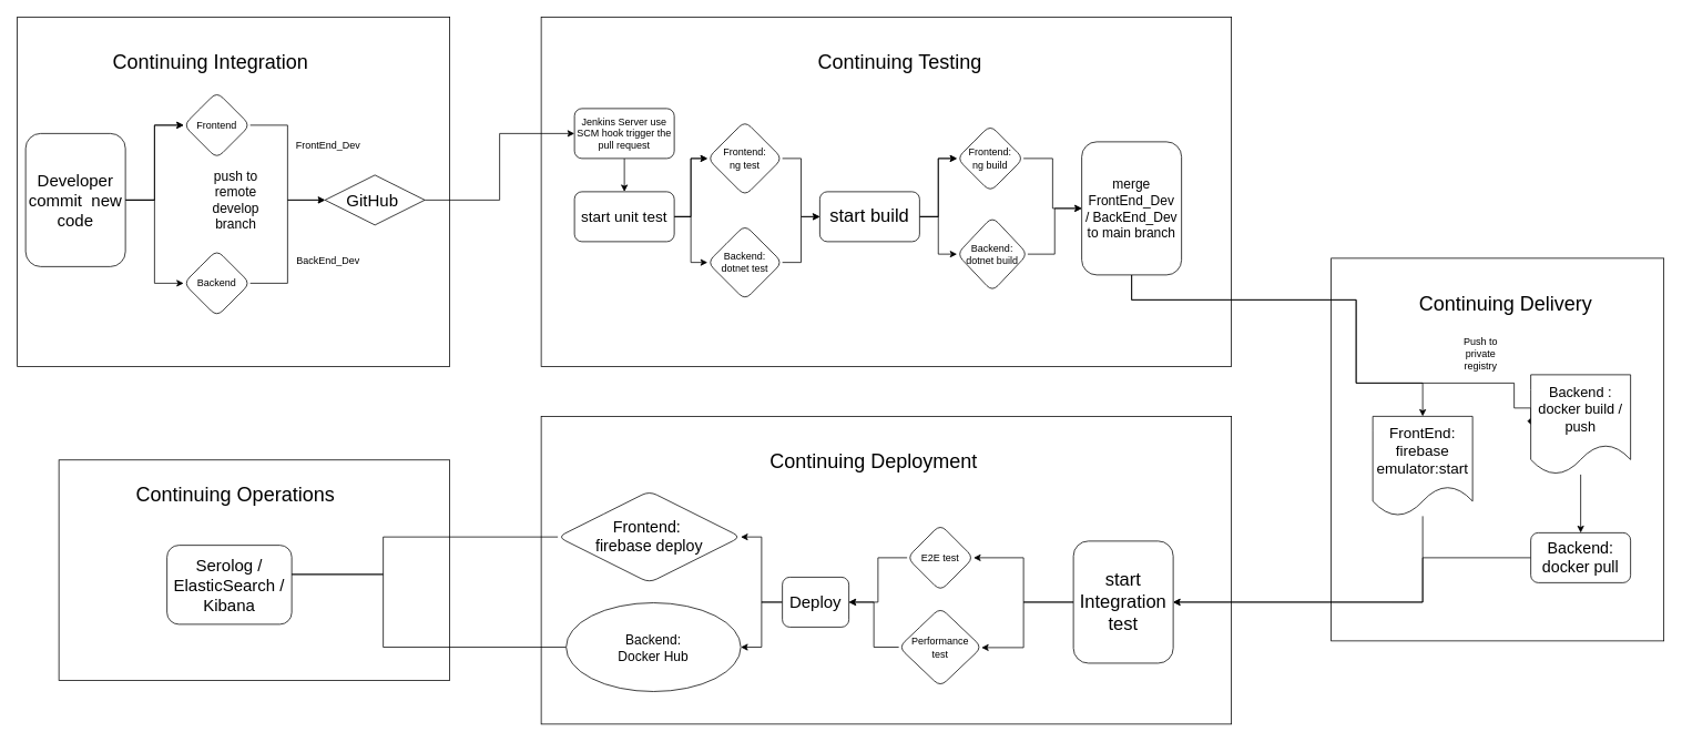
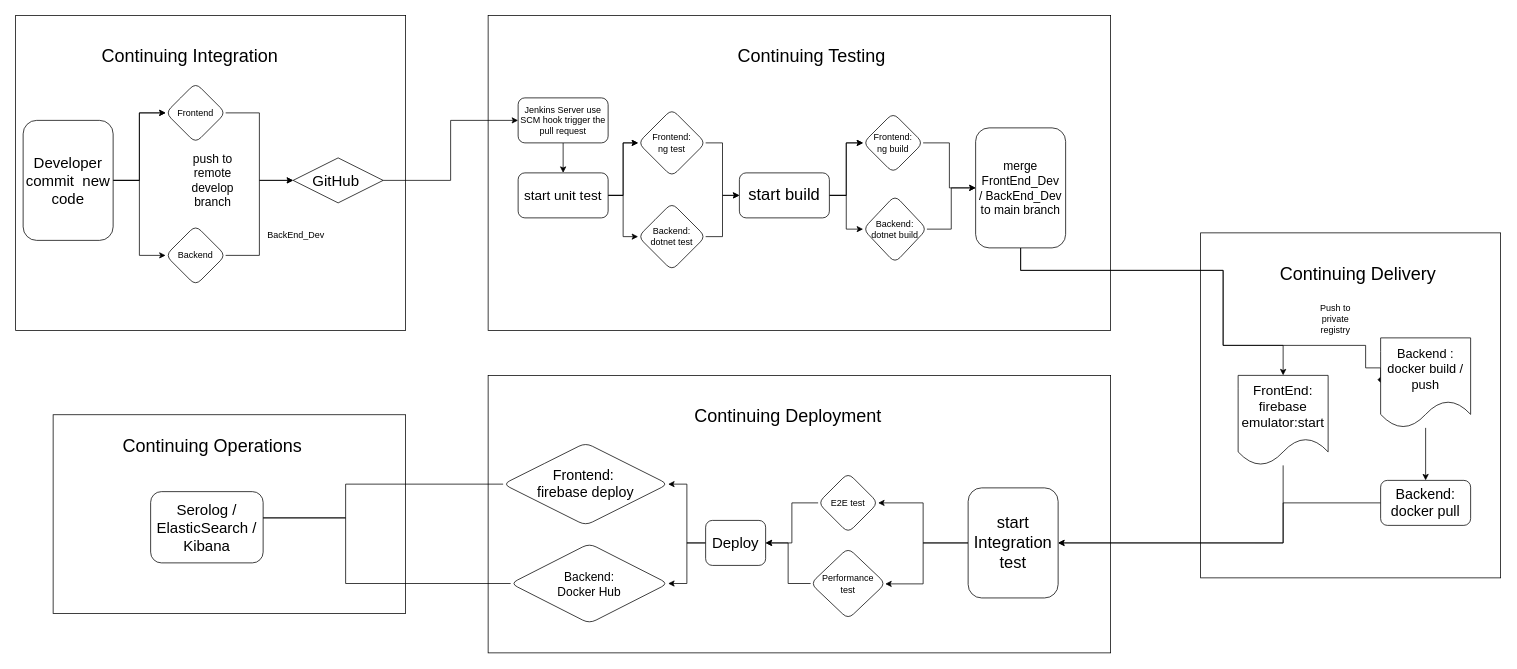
  <mxCell id="0" />
  <mxCell id="1" parent="0" />
  <mxCell id="2" value="" style="rounded=0;whiteSpace=wrap;html=1;container=0;" parent="1" vertex="1"><mxGeometry x="1600" y="310" width="400" height="460" as="geometry" /></mxCell>
  <mxCell id="3" value="" style="rounded=0;whiteSpace=wrap;html=1;" parent="1" vertex="1"><mxGeometry x="650" y="20" width="830" height="420" as="geometry" /></mxCell>
  <mxCell id="4" value="" style="rounded=0;whiteSpace=wrap;html=1;movable=1;resizable=1;rotatable=1;deletable=1;editable=1;locked=0;connectable=1;" parent="1" vertex="1"><mxGeometry x="20" y="20" width="520" height="420" as="geometry" /></mxCell>
  <mxCell id="5" value="" style="edgeStyle=orthogonalEdgeStyle;rounded=0;orthogonalLoop=1;jettySize=auto;html=1;" edge="1" parent="1" source="8" target="29"><mxGeometry relative="1" as="geometry" /></mxCell>
  <mxCell id="6" value="" style="edgeStyle=orthogonalEdgeStyle;rounded=0;orthogonalLoop=1;jettySize=auto;html=1;" edge="1" parent="1" source="8" target="29"><mxGeometry relative="1" as="geometry" /></mxCell>
  <mxCell id="7" value="" style="edgeStyle=orthogonalEdgeStyle;rounded=0;orthogonalLoop=1;jettySize=auto;html=1;" edge="1" parent="1" source="8" target="31"><mxGeometry relative="1" as="geometry" /></mxCell>
  <mxCell id="8" value="&lt;font style=&quot;font-size: 20px;&quot;&gt;Developer commit &amp;nbsp;new code&lt;/font&gt;" style="rounded=1;whiteSpace=wrap;html=1;movable=1;resizable=1;rotatable=1;deletable=1;editable=1;locked=0;connectable=1;" parent="1" vertex="1"><mxGeometry x="30" y="160" width="120" height="160" as="geometry" /></mxCell>
  <mxCell id="9" value="" style="edgeStyle=orthogonalEdgeStyle;rounded=0;orthogonalLoop=1;jettySize=auto;html=1;movable=1;resizable=1;rotatable=1;deletable=1;editable=1;locked=0;connectable=1;entryX=0;entryY=0.5;entryDx=0;entryDy=0;" parent="1" source="10" target="12" edge="1"><mxGeometry relative="1" as="geometry" /></mxCell>
  <mxCell id="10" value="&lt;font style=&quot;font-size: 20px;&quot;&gt;GitHub&amp;nbsp;&lt;/font&gt;" style="rhombus;whiteSpace=wrap;html=1;movable=1;resizable=1;rotatable=1;deletable=1;editable=1;locked=0;connectable=1;" parent="1" vertex="1"><mxGeometry x="390" y="210" width="120" height="60" as="geometry" /></mxCell>
  <mxCell id="11" value="" style="edgeStyle=orthogonalEdgeStyle;rounded=0;orthogonalLoop=1;jettySize=auto;html=1;" parent="1" source="12" target="16" edge="1"><mxGeometry relative="1" as="geometry" /></mxCell>
  <mxCell id="12" value="Jenkins Server use SCM hook trigger the pull request" style="whiteSpace=wrap;html=1;rounded=1;movable=1;resizable=1;rotatable=1;deletable=1;editable=1;locked=0;connectable=1;" parent="1" vertex="1"><mxGeometry x="690" y="130" width="120" height="60" as="geometry" /></mxCell>
  <mxCell id="13" value="" style="edgeStyle=orthogonalEdgeStyle;rounded=0;orthogonalLoop=1;jettySize=auto;html=1;" edge="1" parent="1" source="16" target="35"><mxGeometry relative="1" as="geometry" /></mxCell>
  <mxCell id="14" value="" style="edgeStyle=orthogonalEdgeStyle;rounded=0;orthogonalLoop=1;jettySize=auto;html=1;" edge="1" parent="1" source="16" target="35"><mxGeometry relative="1" as="geometry" /></mxCell>
  <mxCell id="15" value="" style="edgeStyle=orthogonalEdgeStyle;rounded=0;orthogonalLoop=1;jettySize=auto;html=1;" edge="1" parent="1" source="16" target="37"><mxGeometry relative="1" as="geometry" /></mxCell>
  <mxCell id="16" value="&lt;font style=&quot;font-size: 18px;&quot;&gt;start unit test&lt;/font&gt;" style="whiteSpace=wrap;html=1;rounded=1;" parent="1" vertex="1"><mxGeometry x="690" y="230" width="120" height="60" as="geometry" /></mxCell>
  <mxCell id="17" value="" style="edgeStyle=orthogonalEdgeStyle;rounded=0;orthogonalLoop=1;jettySize=auto;html=1;" edge="1" parent="1" source="20" target="39"><mxGeometry relative="1" as="geometry" /></mxCell>
  <mxCell id="18" value="" style="edgeStyle=orthogonalEdgeStyle;rounded=0;orthogonalLoop=1;jettySize=auto;html=1;" edge="1" parent="1" source="20" target="39"><mxGeometry relative="1" as="geometry" /></mxCell>
  <mxCell id="19" value="" style="edgeStyle=orthogonalEdgeStyle;rounded=0;orthogonalLoop=1;jettySize=auto;html=1;" edge="1" parent="1" source="20" target="41"><mxGeometry relative="1" as="geometry" /></mxCell>
  <mxCell id="20" value="&lt;font style=&quot;font-size: 22px;&quot;&gt;start build&lt;/font&gt;" style="whiteSpace=wrap;html=1;rounded=1;" parent="1" vertex="1"><mxGeometry x="985" y="230" width="120" height="60" as="geometry" /></mxCell>
  <mxCell id="21" value="&lt;font style=&quot;font-size: 16px;&quot;&gt;push to remote develop branch&lt;/font&gt;" style="text;html=1;strokeColor=none;fillColor=none;align=center;verticalAlign=middle;whiteSpace=wrap;rounded=0;movable=1;resizable=1;rotatable=1;deletable=1;editable=1;locked=0;connectable=1;" parent="1" vertex="1"><mxGeometry x="237.5" y="225" width="90" height="30" as="geometry" /></mxCell>
  <mxCell id="22" value="&lt;font style=&quot;font-size: 24px;&quot;&gt;Continuing Integration&lt;/font&gt;" style="text;html=1;strokeColor=none;fillColor=none;align=center;verticalAlign=middle;whiteSpace=wrap;rounded=0;movable=1;resizable=1;rotatable=1;deletable=1;editable=1;locked=0;connectable=1;fontSize=24;" parent="1" vertex="1"><mxGeometry x="120" y="60" width="265" height="30" as="geometry" /></mxCell>
  <mxCell id="23" value="Continuing Testing" style="text;html=1;strokeColor=none;fillColor=none;align=center;verticalAlign=middle;whiteSpace=wrap;rounded=0;fontSize=24;" parent="1" vertex="1"><mxGeometry x="980" y="60" width="203" height="30" as="geometry" /></mxCell>
  <mxCell id="24" value="" style="rounded=0;whiteSpace=wrap;html=1;" parent="1" vertex="1"><mxGeometry x="650" y="500" width="830" height="370" as="geometry" /></mxCell>
  <mxCell id="25" value="Continuing Deployment" style="text;html=1;strokeColor=none;fillColor=none;align=center;verticalAlign=middle;whiteSpace=wrap;rounded=0;fontSize=24;" parent="1" vertex="1"><mxGeometry x="910" y="530" width="280" height="50" as="geometry" /></mxCell>
  <mxCell id="26" value="" style="rounded=0;whiteSpace=wrap;html=1;" parent="1" vertex="1"><mxGeometry x="70" y="552.5" width="470" height="265" as="geometry" /></mxCell>
  <mxCell id="27" value="Continuing Operations" style="text;html=1;strokeColor=none;fillColor=none;align=center;verticalAlign=middle;whiteSpace=wrap;rounded=0;fontSize=24;" parent="1" vertex="1"><mxGeometry x="140" y="575" width="285" height="40" as="geometry" /></mxCell>
  <mxCell id="28" style="edgeStyle=orthogonalEdgeStyle;rounded=0;orthogonalLoop=1;jettySize=auto;html=1;entryX=0;entryY=0.5;entryDx=0;entryDy=0;" edge="1" parent="1" source="29" target="10"><mxGeometry relative="1" as="geometry" /></mxCell>
  <mxCell id="29" value="Frontend" style="rhombus;whiteSpace=wrap;html=1;rounded=1;" vertex="1" parent="1"><mxGeometry x="220" y="110" width="80" height="80" as="geometry" /></mxCell>
  <mxCell id="30" style="edgeStyle=orthogonalEdgeStyle;rounded=0;orthogonalLoop=1;jettySize=auto;html=1;entryX=0;entryY=0.5;entryDx=0;entryDy=0;" edge="1" parent="1" source="31" target="10"><mxGeometry relative="1" as="geometry"><mxPoint x="420" y="240" as="targetPoint" /></mxGeometry></mxCell>
  <mxCell id="31" value="Backend" style="rhombus;whiteSpace=wrap;html=1;rounded=1;" vertex="1" parent="1"><mxGeometry x="220" y="300" width="80" height="80" as="geometry" /></mxCell>
- <mxCell id="32" value="FrontEnd_Dev" style="text;html=1;strokeColor=none;fillColor=none;align=center;verticalAlign=middle;whiteSpace=wrap;rounded=0;" vertex="1" parent="1"><mxGeometry x="364" y="160" width="60" height="30" as="geometry" /></mxCell>
  <mxCell id="33" value="BackEnd_Dev" style="text;html=1;strokeColor=none;fillColor=none;align=center;verticalAlign=middle;whiteSpace=wrap;rounded=0;" vertex="1" parent="1"><mxGeometry x="364" y="298.31" width="60" height="30" as="geometry" /></mxCell>
  <mxCell id="34" style="edgeStyle=orthogonalEdgeStyle;rounded=0;orthogonalLoop=1;jettySize=auto;html=1;entryX=0;entryY=0.5;entryDx=0;entryDy=0;" edge="1" parent="1" source="35" target="20"><mxGeometry relative="1" as="geometry" /></mxCell>
  <mxCell id="35" value="Frontend: &lt;br&gt;ng test" style="rhombus;whiteSpace=wrap;html=1;rounded=1;" vertex="1" parent="1"><mxGeometry x="850" y="145" width="90" height="90" as="geometry" /></mxCell>
  <mxCell id="36" style="edgeStyle=orthogonalEdgeStyle;rounded=0;orthogonalLoop=1;jettySize=auto;html=1;entryX=0;entryY=0.5;entryDx=0;entryDy=0;" edge="1" parent="1" source="37" target="20"><mxGeometry relative="1" as="geometry" /></mxCell>
  <mxCell id="37" value="Backend:&lt;br&gt;dotnet test" style="rhombus;whiteSpace=wrap;html=1;rounded=1;" vertex="1" parent="1"><mxGeometry x="850" y="270" width="90" height="90" as="geometry" /></mxCell>
  <mxCell id="38" style="edgeStyle=orthogonalEdgeStyle;rounded=0;orthogonalLoop=1;jettySize=auto;html=1;entryX=0;entryY=0.5;entryDx=0;entryDy=0;" edge="1" parent="1" source="39" target="44"><mxGeometry relative="1" as="geometry" /></mxCell>
  <mxCell id="39" value="Frontend:&lt;br&gt;ng build" style="rhombus;whiteSpace=wrap;html=1;rounded=1;" vertex="1" parent="1"><mxGeometry x="1150" y="150" width="80" height="80" as="geometry" /></mxCell>
  <mxCell id="40" style="edgeStyle=orthogonalEdgeStyle;rounded=0;orthogonalLoop=1;jettySize=auto;html=1;entryX=0;entryY=0.5;entryDx=0;entryDy=0;" edge="1" parent="1" source="41" target="44"><mxGeometry relative="1" as="geometry" /></mxCell>
  <mxCell id="41" value="Backend:&lt;br&gt;dotnet build" style="rhombus;whiteSpace=wrap;html=1;rounded=1;" vertex="1" parent="1"><mxGeometry x="1150" y="260" width="85" height="90" as="geometry" /></mxCell>
  <mxCell id="42" style="edgeStyle=orthogonalEdgeStyle;rounded=0;orthogonalLoop=1;jettySize=auto;html=1;entryX=0;entryY=0.5;entryDx=0;entryDy=0;endArrow=diamond;" edge="1" parent="1" source="44" target="50"><mxGeometry relative="1" as="geometry"><Array as="points"><mxPoint x="1360" y="360" /><mxPoint x="1630" y="360" /><mxPoint x="1630" y="460" /><mxPoint x="1820" y="460" /><mxPoint x="1820" y="490" /></Array></mxGeometry></mxCell>
  <mxCell id="43" style="edgeStyle=orthogonalEdgeStyle;rounded=0;orthogonalLoop=1;jettySize=auto;html=1;entryX=0.5;entryY=0;entryDx=0;entryDy=0;" edge="1" parent="1" source="44" target="55"><mxGeometry relative="1" as="geometry"><Array as="points"><mxPoint x="1360" y="360" /><mxPoint x="1630" y="360" /><mxPoint x="1630" y="460" /><mxPoint x="1710" y="460" /></Array></mxGeometry></mxCell>
  <mxCell id="44" value="&lt;font style=&quot;font-size: 16px;&quot;&gt;merge &lt;br&gt;FrontEnd_Dev&lt;br&gt;/ BackEnd_Dev to main branch&lt;/font&gt;" style="whiteSpace=wrap;html=1;rounded=1;" vertex="1" parent="1"><mxGeometry x="1300" y="170" width="120" height="160" as="geometry" /></mxCell>
  <mxCell id="45" value="" style="edgeStyle=orthogonalEdgeStyle;rounded=0;orthogonalLoop=1;jettySize=auto;html=1;" edge="1" parent="1" source="47" target="57"><mxGeometry relative="1" as="geometry" /></mxCell>
  <mxCell id="46" value="" style="edgeStyle=orthogonalEdgeStyle;rounded=0;orthogonalLoop=1;jettySize=auto;html=1;" edge="1" parent="1" source="47" target="59"><mxGeometry relative="1" as="geometry"><Array as="points"><mxPoint x="1230" y="723" /><mxPoint x="1230" y="778" /></Array></mxGeometry></mxCell>
  <mxCell id="47" value="&lt;font style=&quot;font-size: 22px;&quot;&gt;start Integration test&lt;/font&gt;" style="whiteSpace=wrap;html=1;rounded=1;container=0;" parent="1" vertex="1"><mxGeometry x="1290" y="650.001" width="120" height="146.757" as="geometry" /></mxCell>
  <mxCell id="48" value="Continuing Delivery" style="text;html=1;strokeColor=none;fillColor=none;align=center;verticalAlign=middle;whiteSpace=wrap;rounded=0;fontSize=24;container=0;" parent="1" vertex="1"><mxGeometry x="1700" y="328.309" width="220" height="73.378" as="geometry" /></mxCell>
  <mxCell id="49" style="edgeStyle=orthogonalEdgeStyle;rounded=0;orthogonalLoop=1;jettySize=auto;html=1;entryX=0.5;entryY=0;entryDx=0;entryDy=0;" edge="1" parent="1" source="50" target="53"><mxGeometry relative="1" as="geometry" /></mxCell>
  <mxCell id="50" value="&lt;font style=&quot;font-size: 17px;&quot;&gt;Backend : docker build / push&lt;/font&gt;" style="shape=document;whiteSpace=wrap;html=1;boundedLbl=1;rounded=1;container=0;" vertex="1" parent="1"><mxGeometry x="1840" y="450" width="120" height="120" as="geometry" /></mxCell>
  <mxCell id="51" value="Push to private registry" style="text;html=1;strokeColor=none;fillColor=none;align=center;verticalAlign=middle;whiteSpace=wrap;rounded=0;container=0;" vertex="1" parent="1"><mxGeometry x="1750" y="410" width="60" height="30" as="geometry" /></mxCell>
  <mxCell id="52" style="edgeStyle=orthogonalEdgeStyle;rounded=0;orthogonalLoop=1;jettySize=auto;html=1;entryX=1;entryY=0.5;entryDx=0;entryDy=0;" edge="1" parent="1" source="53" target="47"><mxGeometry relative="1" as="geometry"><Array as="points"><mxPoint x="1710" y="670" /><mxPoint x="1710" y="723" /></Array></mxGeometry></mxCell>
  <mxCell id="53" value="&lt;font style=&quot;font-size: 19px;&quot;&gt;Backend: &lt;br&gt;docker pull&lt;/font&gt;" style="whiteSpace=wrap;html=1;rounded=1;container=0;" vertex="1" parent="1"><mxGeometry x="1840" y="640" width="120" height="60" as="geometry" /></mxCell>
  <mxCell id="54" style="edgeStyle=orthogonalEdgeStyle;rounded=0;orthogonalLoop=1;jettySize=auto;html=1;entryX=1;entryY=0.5;entryDx=0;entryDy=0;" edge="1" parent="1" source="55" target="47"><mxGeometry relative="1" as="geometry"><Array as="points"><mxPoint x="1710" y="723" /></Array></mxGeometry></mxCell>
  <mxCell id="55" value="&lt;font style=&quot;font-size: 18px;&quot;&gt;FrontEnd: firebase emulator:start&lt;/font&gt;" style="shape=document;whiteSpace=wrap;html=1;boundedLbl=1;rounded=1;container=0;" vertex="1" parent="1"><mxGeometry x="1650" y="500" width="120" height="120" as="geometry" /></mxCell>
  <mxCell id="56" style="edgeStyle=orthogonalEdgeStyle;rounded=0;orthogonalLoop=1;jettySize=auto;html=1;" edge="1" parent="1" source="57" target="62"><mxGeometry relative="1" as="geometry" /></mxCell>
  <mxCell id="57" value="E2E test" style="rhombus;whiteSpace=wrap;html=1;rounded=1;" vertex="1" parent="1"><mxGeometry x="1090" y="629.999" width="80" height="80" as="geometry" /></mxCell>
  <mxCell id="58" value="" style="edgeStyle=orthogonalEdgeStyle;rounded=0;orthogonalLoop=1;jettySize=auto;html=1;entryX=1;entryY=0.5;entryDx=0;entryDy=0;" edge="1" parent="1" source="59" target="62"><mxGeometry relative="1" as="geometry"><Array as="points"><mxPoint x="1050" y="778" /><mxPoint x="1050" y="723" /></Array></mxGeometry></mxCell>
  <mxCell id="59" value="Performance&lt;br&gt;test" style="rhombus;whiteSpace=wrap;html=1;rounded=1;" vertex="1" parent="1"><mxGeometry x="1080" y="730" width="100" height="95" as="geometry" /></mxCell>
  <mxCell id="60" value="" style="edgeStyle=orthogonalEdgeStyle;rounded=0;orthogonalLoop=1;jettySize=auto;html=1;" edge="1" parent="1" source="62" target="64"><mxGeometry relative="1" as="geometry" /></mxCell>
  <mxCell id="61" value="" style="edgeStyle=orthogonalEdgeStyle;rounded=0;orthogonalLoop=1;jettySize=auto;html=1;" edge="1" parent="1" source="62" target="66"><mxGeometry relative="1" as="geometry" /></mxCell>
  <mxCell id="62" value="&lt;font style=&quot;font-size: 20px;&quot;&gt;Deploy&lt;/font&gt;" style="whiteSpace=wrap;html=1;rounded=1;" vertex="1" parent="1"><mxGeometry x="940" y="693.38" width="80" height="60" as="geometry" /></mxCell>
  <mxCell id="63" style="edgeStyle=orthogonalEdgeStyle;rounded=0;orthogonalLoop=1;jettySize=auto;html=1;entryX=1;entryY=0.5;entryDx=0;entryDy=0;" edge="1" parent="1" source="64" target="67"><mxGeometry relative="1" as="geometry"><Array as="points"><mxPoint x="460" y="645" /><mxPoint x="460" y="690" /><mxPoint x="320" y="690" /></Array></mxGeometry></mxCell>
  <mxCell id="64" value="&lt;font style=&quot;font-size: 19px;&quot;&gt;Frontend:&amp;nbsp;&lt;br&gt;firebase deploy&lt;/font&gt;" style="rhombus;whiteSpace=wrap;html=1;rounded=1;" vertex="1" parent="1"><mxGeometry x="670" y="590" width="220" height="110" as="geometry" /></mxCell>
  <mxCell id="65" style="edgeStyle=orthogonalEdgeStyle;rounded=0;orthogonalLoop=1;jettySize=auto;html=1;entryX=1;entryY=0.5;entryDx=0;entryDy=0;" edge="1" parent="1" source="66" target="67"><mxGeometry relative="1" as="geometry"><Array as="points"><mxPoint x="460" y="778" /><mxPoint x="460" y="690" /><mxPoint x="320" y="690" /></Array></mxGeometry></mxCell>
- <mxCell id="66" value="&lt;font style=&quot;font-size: 16px;&quot;&gt;Backend:&lt;br&gt;Docker Hub&lt;/font&gt;" style="ellipse;whiteSpace=wrap;html=1;" vertex="1" parent="1"><mxGeometry x="680" y="724.19" width="210" height="106.62" as="geometry" /></mxCell>
+ <mxCell id="66" value="&lt;font style=&quot;font-size: 16px;&quot;&gt;Backend:&lt;br&gt;Docker Hub&lt;/font&gt;" style="rhombus;whiteSpace=wrap;html=1;rounded=1;" vertex="1" parent="1"><mxGeometry x="680" y="724.19" width="210" height="106.62" as="geometry" /></mxCell>
  <mxCell id="67" value="&lt;font style=&quot;font-size: 20px;&quot;&gt;Serolog / ElasticSearch / Kibana&lt;/font&gt;" style="rounded=1;whiteSpace=wrap;html=1;" vertex="1" parent="1"><mxGeometry x="200" y="655" width="150" height="95" as="geometry" /></mxCell>
